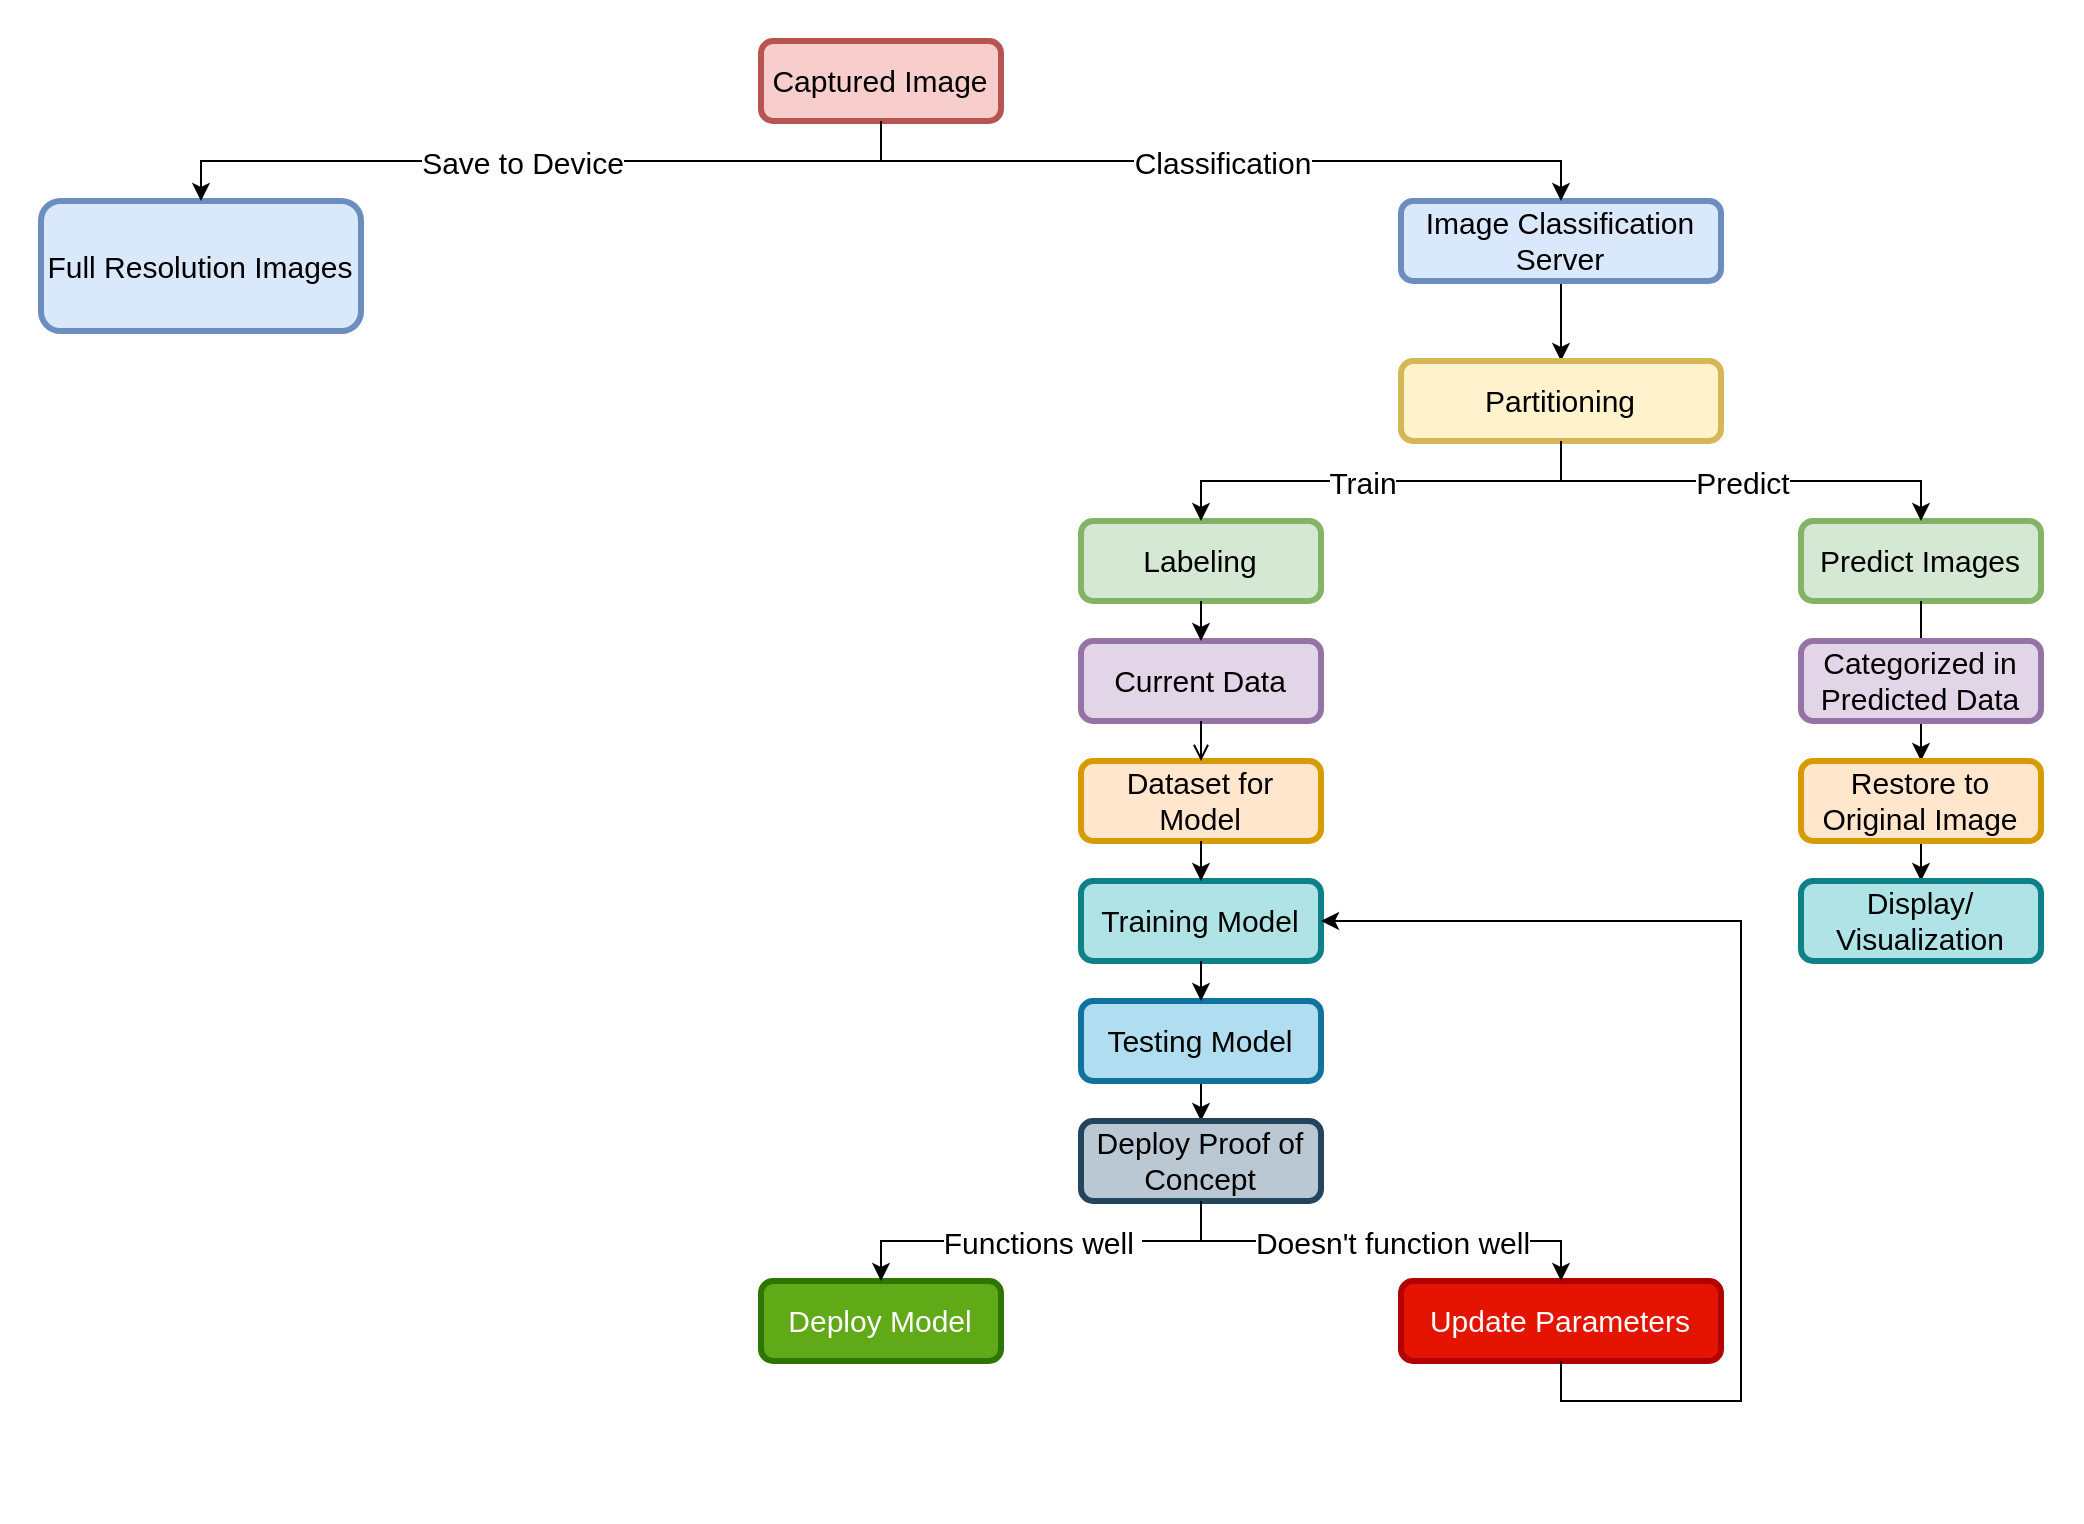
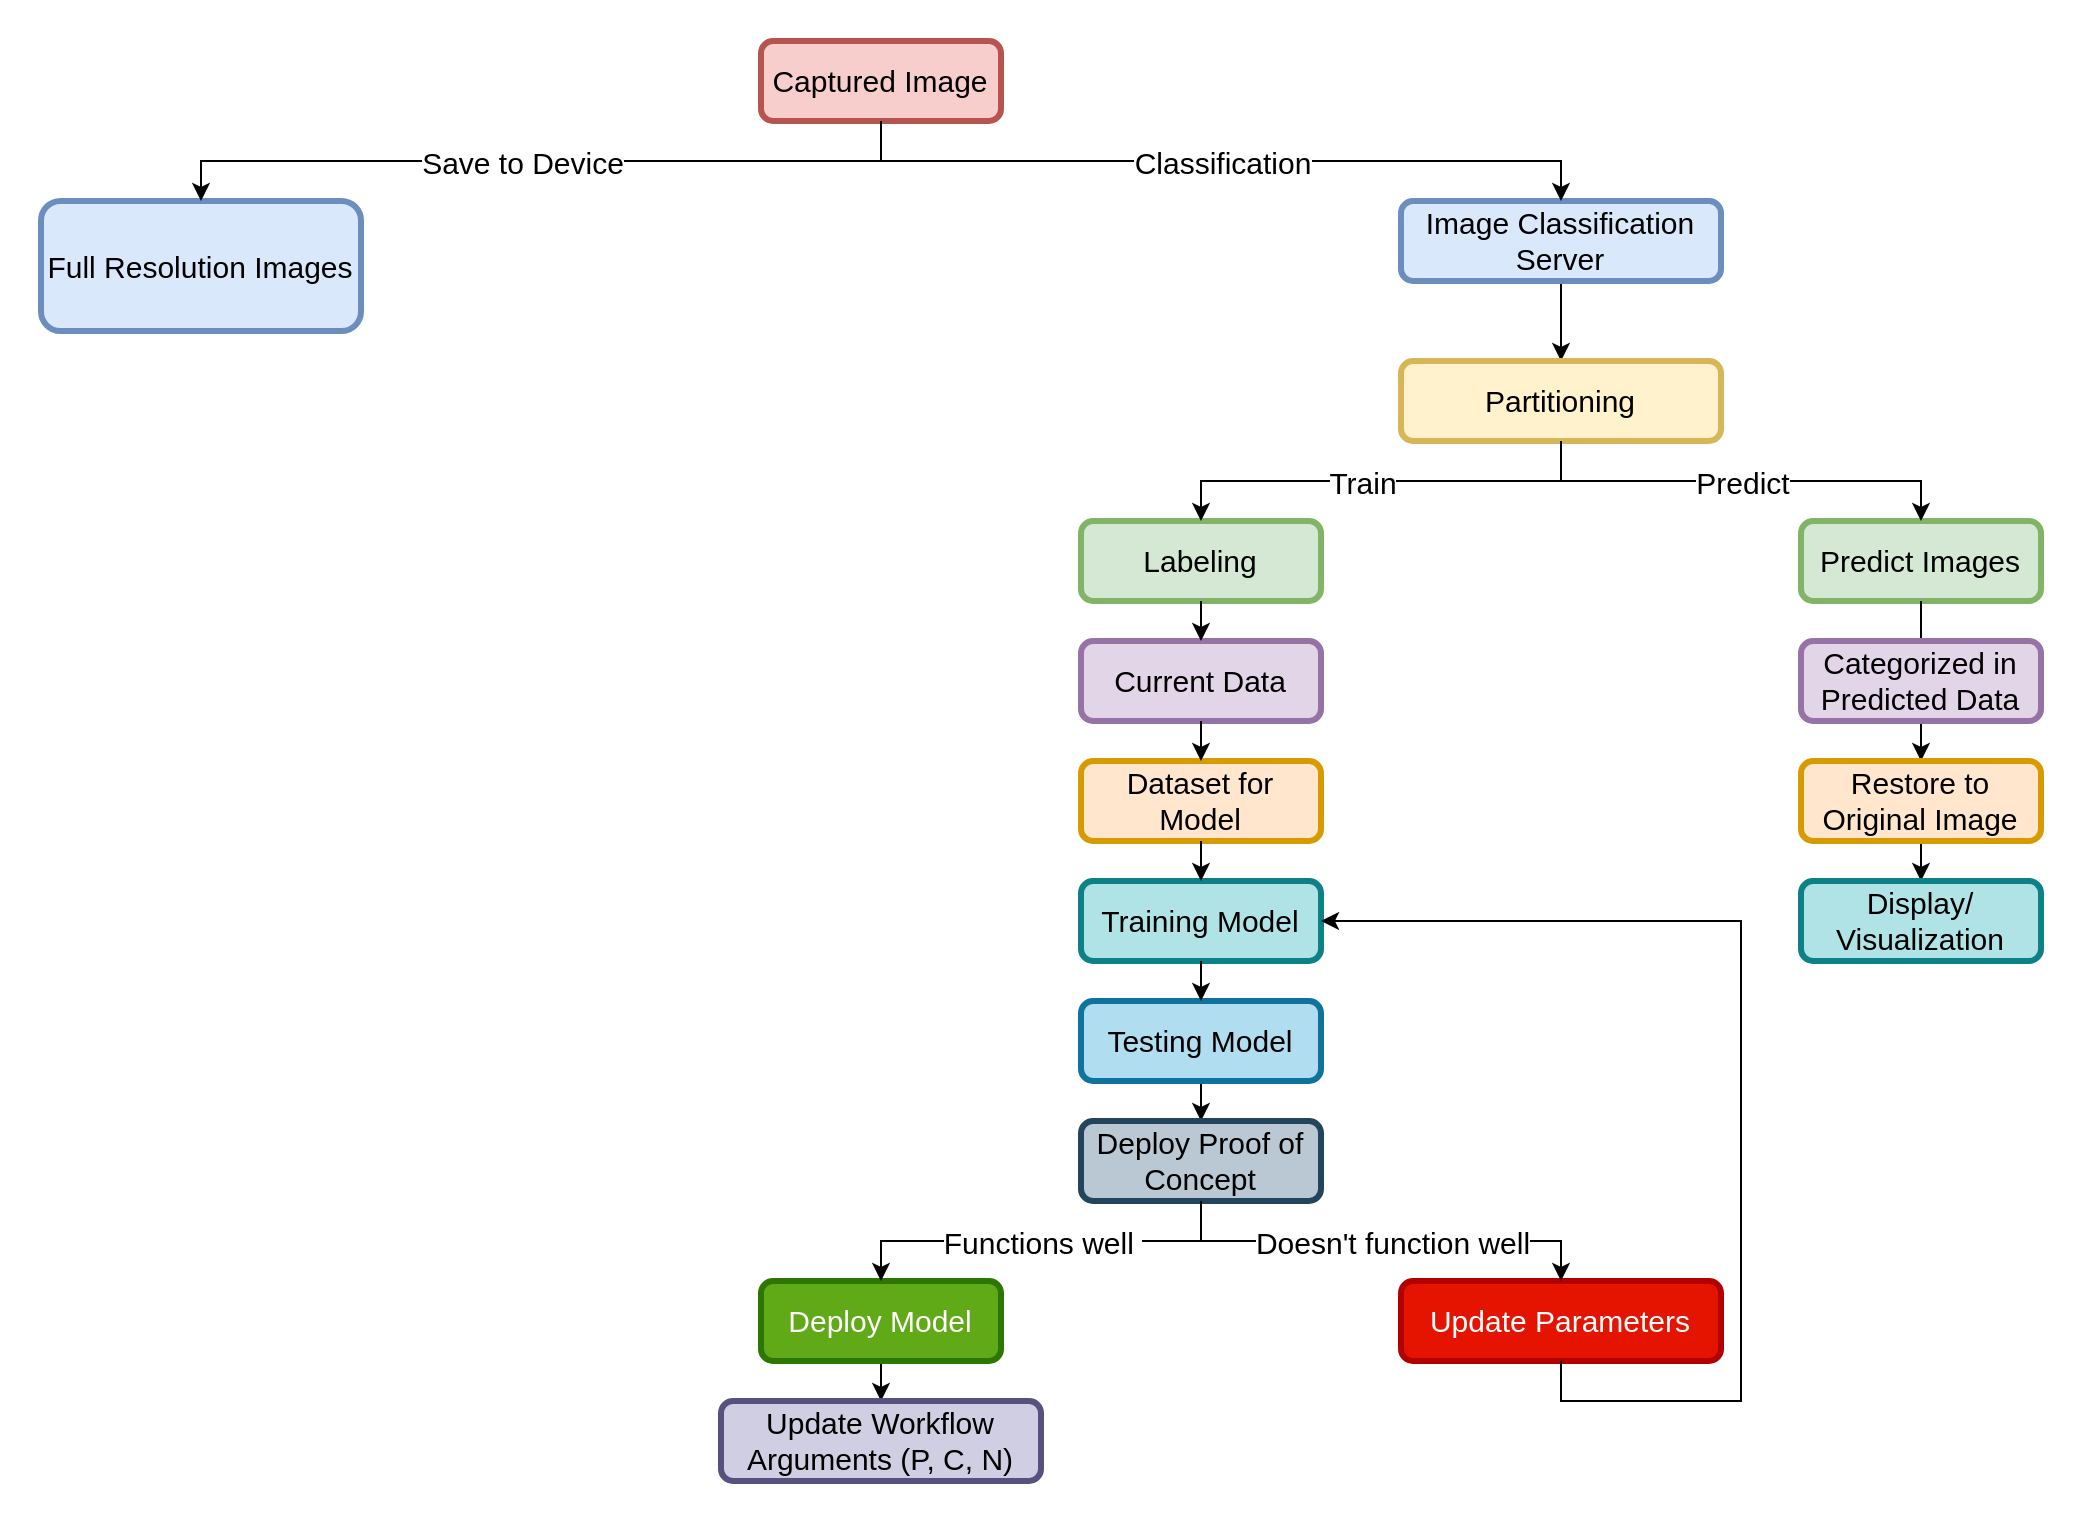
  <mxCell id="0" />
  <mxCell id="1" parent="0" />
  <mxCell id="2" value="&lt;span style=&quot;font-size: 15px;&quot;&gt;Captured Image&lt;/span&gt;" style="rounded=1;whiteSpace=wrap;html=1;fillColor=#f8cecc;strokeColor=#b85450;strokeWidth=3;" parent="1" vertex="1"><mxGeometry x="380" y="20" width="120" height="40" as="geometry" /></mxCell>
  <mxCell id="3" value="&lt;span style=&quot;font-size: 15px;&quot;&gt;Full Resolution Images&lt;/span&gt;" style="rounded=1;whiteSpace=wrap;html=1;fillColor=#dae8fc;strokeColor=#6c8ebf;strokeWidth=3;" parent="1" vertex="1"><mxGeometry x="20" y="100" width="160" height="65" as="geometry" /></mxCell>
  <mxCell id="4" value="" style="edgeStyle=orthogonalEdgeStyle;rounded=0;orthogonalLoop=1;jettySize=auto;html=1;fontSize=15;" parent="1" source="5" target="6" edge="1"><mxGeometry relative="1" as="geometry" /></mxCell>
  <mxCell id="5" value="&lt;span style=&quot;font-size: 15px;&quot;&gt;Image Classification Server&lt;/span&gt;" style="rounded=1;whiteSpace=wrap;html=1;fillColor=#dae8fc;strokeColor=#6c8ebf;strokeWidth=3;" parent="1" vertex="1"><mxGeometry x="700" y="100" width="160" height="40" as="geometry" /></mxCell>
  <mxCell id="6" value="&lt;span style=&quot;font-size: 15px;&quot;&gt;Partitioning&lt;/span&gt;" style="rounded=1;whiteSpace=wrap;html=1;fillColor=#fff2cc;strokeColor=#d6b656;strokeWidth=3;" parent="1" vertex="1"><mxGeometry x="700" y="180" width="160" height="40" as="geometry" /></mxCell>
  <mxCell id="7" value="&lt;span style=&quot;font-size: 15px;&quot;&gt;Labeling&lt;/span&gt;" style="rounded=1;whiteSpace=wrap;html=1;fillColor=#d5e8d4;strokeColor=#82b366;strokeWidth=3;" parent="1" vertex="1"><mxGeometry x="540" y="260" width="120" height="40" as="geometry" /></mxCell>
  <mxCell id="8" value="" style="edgeStyle=orthogonalEdgeStyle;rounded=0;orthogonalLoop=1;jettySize=auto;html=1;fontSize=15;startArrow=none;" parent="1" source="33" target="30" edge="1"><mxGeometry relative="1" as="geometry" /></mxCell>
  <mxCell id="9" value="&lt;span style=&quot;font-size: 15px;&quot;&gt;Predict Images&lt;/span&gt;" style="rounded=1;whiteSpace=wrap;html=1;fillColor=#d5e8d4;strokeColor=#82b366;strokeWidth=3;" parent="1" vertex="1"><mxGeometry x="900" y="260" width="120" height="40" as="geometry" /></mxCell>
  <mxCell id="10" value="&lt;span style=&quot;font-size: 15px;&quot;&gt;Current Data&lt;/span&gt;" style="rounded=1;whiteSpace=wrap;html=1;fillColor=#e1d5e7;strokeColor=#9673a6;strokeWidth=3;" parent="1" vertex="1"><mxGeometry x="540" y="320" width="120" height="40" as="geometry" /></mxCell>
  <mxCell id="11" value="&lt;span style=&quot;font-size: 15px;&quot;&gt;Dataset for Model&lt;/span&gt;" style="rounded=1;whiteSpace=wrap;html=1;fillColor=#ffe6cc;strokeColor=#d79b00;strokeWidth=3;" parent="1" vertex="1"><mxGeometry x="540" y="380" width="120" height="40" as="geometry" /></mxCell>
  <mxCell id="12" value="&lt;span style=&quot;font-size: 15px;&quot;&gt;Training Model&lt;/span&gt;" style="rounded=1;whiteSpace=wrap;html=1;fillColor=#b0e3e6;strokeColor=#0e8088;strokeWidth=3;" parent="1" vertex="1"><mxGeometry x="540" y="440" width="120" height="40" as="geometry" /></mxCell>
  <mxCell id="13" value="" style="edgeStyle=orthogonalEdgeStyle;rounded=0;orthogonalLoop=1;jettySize=auto;html=1;fontSize=15;" parent="1" source="14" target="15" edge="1"><mxGeometry relative="1" as="geometry" /></mxCell>
  <mxCell id="14" value="&lt;span style=&quot;font-size: 15px;&quot;&gt;Testing Model&lt;/span&gt;" style="rounded=1;whiteSpace=wrap;html=1;fillColor=#b1ddf0;strokeColor=#10739e;strokeWidth=3;" parent="1" vertex="1"><mxGeometry x="540" y="500" width="120" height="40" as="geometry" /></mxCell>
  <mxCell id="15" value="&lt;span style=&quot;font-size: 15px;&quot;&gt;Deploy Proof of Concept&lt;/span&gt;" style="rounded=1;whiteSpace=wrap;html=1;fillColor=#bac8d3;strokeColor=#23445d;strokeWidth=3;" parent="1" vertex="1"><mxGeometry x="540" y="560" width="120" height="40" as="geometry" /></mxCell>
+ <mxCell id="16" value="" style="edgeStyle=orthogonalEdgeStyle;rounded=0;orthogonalLoop=1;jettySize=auto;html=1;fontSize=15;" parent="1" source="17" target="18" edge="1"><mxGeometry relative="1" as="geometry" /></mxCell>
  <mxCell id="17" value="&lt;span style=&quot;font-size: 15px;&quot;&gt;Deploy Model&lt;/span&gt;" style="rounded=1;whiteSpace=wrap;html=1;fillColor=#60a917;strokeColor=#2D7600;strokeWidth=3;fontColor=#ffffff;" parent="1" vertex="1"><mxGeometry x="380" y="640" width="120" height="40" as="geometry" /></mxCell>
+ <mxCell id="18" value="&lt;span style=&quot;font-size: 15px;&quot;&gt;Update Workflow Arguments (P, C, N)&lt;/span&gt;" style="rounded=1;whiteSpace=wrap;html=1;fillColor=#d0cee2;strokeColor=#56517e;strokeWidth=3;" parent="1" vertex="1"><mxGeometry x="360" y="700" width="160" height="40" as="geometry" /></mxCell>
  <mxCell id="19" value="&lt;span style=&quot;font-size: 15px;&quot;&gt;Update Parameters&lt;/span&gt;" style="rounded=1;whiteSpace=wrap;html=1;fillColor=#e51400;strokeColor=#B20000;strokeWidth=3;fontColor=#ffffff;" parent="1" vertex="1"><mxGeometry x="700" y="640" width="160" height="40" as="geometry" /></mxCell>
  <mxCell id="20" value="" style="endArrow=classic;html=1;rounded=0;fontSize=15;exitX=0.5;exitY=1;exitDx=0;exitDy=0;entryX=0.5;entryY=0;entryDx=0;entryDy=0;" parent="1" source="7" target="10" edge="1"><mxGeometry width="50" height="50" relative="1" as="geometry"><mxPoint x="600" y="350" as="sourcePoint" /><mxPoint x="650" y="300" as="targetPoint" /></mxGeometry></mxCell>
- <mxCell id="21" value="" style="endArrow=open;html=1;rounded=0;fontSize=15;exitX=0.5;exitY=1;exitDx=0;exitDy=0;entryX=0.5;entryY=0;entryDx=0;entryDy=0;" parent="1" source="10" target="11" edge="1"><mxGeometry width="50" height="50" relative="1" as="geometry"><mxPoint x="610" y="310" as="sourcePoint" /><mxPoint x="610" y="330" as="targetPoint" /></mxGeometry></mxCell>
+ <mxCell id="21" value="" style="endArrow=classic;html=1;rounded=0;fontSize=15;exitX=0.5;exitY=1;exitDx=0;exitDy=0;entryX=0.5;entryY=0;entryDx=0;entryDy=0;" parent="1" source="10" target="11" edge="1"><mxGeometry width="50" height="50" relative="1" as="geometry"><mxPoint x="610" y="310" as="sourcePoint" /><mxPoint x="610" y="330" as="targetPoint" /></mxGeometry></mxCell>
  <mxCell id="22" value="" style="endArrow=classic;html=1;rounded=0;fontSize=15;exitX=0.5;exitY=1;exitDx=0;exitDy=0;entryX=0.5;entryY=0;entryDx=0;entryDy=0;" parent="1" source="11" target="12" edge="1"><mxGeometry width="50" height="50" relative="1" as="geometry"><mxPoint x="620" y="320" as="sourcePoint" /><mxPoint x="620" y="340" as="targetPoint" /></mxGeometry></mxCell>
  <mxCell id="23" value="" style="endArrow=classic;html=1;rounded=0;fontSize=15;exitX=0.5;exitY=1;exitDx=0;exitDy=0;entryX=0.5;entryY=0;entryDx=0;entryDy=0;" parent="1" source="12" target="14" edge="1"><mxGeometry width="50" height="50" relative="1" as="geometry"><mxPoint x="630" y="330" as="sourcePoint" /><mxPoint x="630" y="350" as="targetPoint" /></mxGeometry></mxCell>
  <mxCell id="24" value="" style="endArrow=classic;html=1;rounded=0;fontSize=15;exitX=0.5;exitY=1;exitDx=0;exitDy=0;entryX=0.5;entryY=0;entryDx=0;entryDy=0;" parent="1" source="15" target="17" edge="1"><mxGeometry relative="1" as="geometry"><mxPoint x="580" y="610" as="sourcePoint" /><mxPoint x="680" y="610" as="targetPoint" /><Array as="points"><mxPoint x="600" y="620" /><mxPoint x="440" y="620" /></Array></mxGeometry></mxCell>
  <mxCell id="25" value="Functions well&amp;nbsp;" style="edgeLabel;resizable=0;html=1;align=center;verticalAlign=middle;strokeWidth=3;fontSize=15;" parent="24" connectable="0" vertex="1"><mxGeometry relative="1" as="geometry"><mxPoint as="offset" /></mxGeometry></mxCell>
  <mxCell id="26" value="" style="endArrow=classic;html=1;rounded=0;fontSize=15;entryX=0.5;entryY=0;entryDx=0;entryDy=0;" parent="1" target="19" edge="1"><mxGeometry relative="1" as="geometry"><mxPoint x="600" y="620" as="sourcePoint" /><mxPoint x="680" y="610" as="targetPoint" /><Array as="points"><mxPoint x="780" y="620" /></Array></mxGeometry></mxCell>
  <mxCell id="27" value="Doesn't function well" style="edgeLabel;resizable=0;html=1;align=center;verticalAlign=middle;strokeWidth=3;fontSize=15;" parent="26" connectable="0" vertex="1"><mxGeometry relative="1" as="geometry"><mxPoint x="-5" as="offset" /></mxGeometry></mxCell>
  <mxCell id="28" value="" style="endArrow=classic;html=1;rounded=0;fontSize=15;exitX=0.5;exitY=1;exitDx=0;exitDy=0;entryX=1;entryY=0.5;entryDx=0;entryDy=0;" parent="1" source="19" target="12" edge="1"><mxGeometry width="50" height="50" relative="1" as="geometry"><mxPoint x="600" y="630" as="sourcePoint" /><mxPoint x="650" y="580" as="targetPoint" /><Array as="points"><mxPoint x="780" y="700" /><mxPoint x="870" y="700" /><mxPoint x="870" y="460" /></Array></mxGeometry></mxCell>
  <mxCell id="29" value="" style="edgeStyle=orthogonalEdgeStyle;rounded=0;orthogonalLoop=1;jettySize=auto;html=1;fontSize=15;" parent="1" source="30" target="31" edge="1"><mxGeometry relative="1" as="geometry" /></mxCell>
  <mxCell id="30" value="&lt;span style=&quot;font-size: 15px;&quot;&gt;Restore to Original Image&lt;/span&gt;" style="rounded=1;whiteSpace=wrap;html=1;fillColor=#ffe6cc;strokeColor=#d79b00;strokeWidth=3;" parent="1" vertex="1"><mxGeometry x="900" y="380" width="120" height="40" as="geometry" /></mxCell>
  <mxCell id="31" value="&lt;span style=&quot;font-size: 15px;&quot;&gt;Display/ Visualization&lt;/span&gt;" style="rounded=1;whiteSpace=wrap;html=1;fillColor=#b0e3e6;strokeColor=#0e8088;strokeWidth=3;" parent="1" vertex="1"><mxGeometry x="900" y="440" width="120" height="40" as="geometry" /></mxCell>
  <mxCell id="32" value="" style="edgeStyle=orthogonalEdgeStyle;rounded=0;orthogonalLoop=1;jettySize=auto;html=1;fontSize=15;endArrow=none;" parent="1" source="9" target="33" edge="1"><mxGeometry relative="1" as="geometry"><mxPoint x="960" y="300" as="sourcePoint" /><mxPoint x="960" y="380" as="targetPoint" /></mxGeometry></mxCell>
  <mxCell id="33" value="&lt;span style=&quot;font-size: 15px;&quot;&gt;Categorized in Predicted Data&lt;/span&gt;" style="rounded=1;whiteSpace=wrap;html=1;fillColor=#e1d5e7;strokeColor=#9673a6;strokeWidth=3;" parent="1" vertex="1"><mxGeometry x="900" y="320" width="120" height="40" as="geometry" /></mxCell>
  <mxCell id="34" value="" style="endArrow=classic;html=1;rounded=0;fontSize=15;exitX=0.5;exitY=1;exitDx=0;exitDy=0;entryX=0.5;entryY=0;entryDx=0;entryDy=0;" parent="1" source="6" target="9" edge="1"><mxGeometry relative="1" as="geometry"><mxPoint x="740" y="450" as="sourcePoint" /><mxPoint x="840" y="450" as="targetPoint" /><Array as="points"><mxPoint x="780" y="240" /><mxPoint x="960" y="240" /></Array></mxGeometry></mxCell>
  <mxCell id="35" value="Predict" style="edgeLabel;resizable=0;html=1;align=center;verticalAlign=middle;strokeWidth=3;fontSize=15;" parent="34" connectable="0" vertex="1"><mxGeometry relative="1" as="geometry" /></mxCell>
  <mxCell id="36" value="" style="endArrow=classic;html=1;rounded=0;fontSize=15;entryX=0.5;entryY=0;entryDx=0;entryDy=0;" parent="1" target="7" edge="1"><mxGeometry relative="1" as="geometry"><mxPoint x="780" y="240" as="sourcePoint" /><mxPoint x="840" y="450" as="targetPoint" /><Array as="points"><mxPoint x="600" y="240" /></Array></mxGeometry></mxCell>
  <mxCell id="37" value="Train" style="edgeLabel;resizable=0;html=1;align=center;verticalAlign=middle;strokeWidth=3;fontSize=15;" parent="36" connectable="0" vertex="1"><mxGeometry relative="1" as="geometry" /></mxCell>
  <mxCell id="38" value="" style="endArrow=classic;html=1;rounded=0;fontSize=15;exitX=0.5;exitY=1;exitDx=0;exitDy=0;" parent="1" source="2" edge="1"><mxGeometry relative="1" as="geometry"><mxPoint x="440" y="80" as="sourcePoint" /><mxPoint x="780" y="100" as="targetPoint" /><Array as="points"><mxPoint x="440" y="80" /><mxPoint x="780" y="80" /></Array></mxGeometry></mxCell>
  <mxCell id="39" value="Classification" style="edgeLabel;resizable=0;html=1;align=center;verticalAlign=middle;strokeWidth=3;fontSize=15;" parent="38" connectable="0" vertex="1"><mxGeometry relative="1" as="geometry" /></mxCell>
  <mxCell id="40" value="" style="endArrow=classic;html=1;rounded=0;fontSize=15;entryX=0.5;entryY=0;entryDx=0;entryDy=0;" parent="1" target="3" edge="1"><mxGeometry relative="1" as="geometry"><mxPoint x="440" y="80" as="sourcePoint" /><mxPoint x="170" y="200" as="targetPoint" /><Array as="points"><mxPoint x="100" y="80" /></Array></mxGeometry></mxCell>
  <mxCell id="41" value="Save to Device" style="edgeLabel;resizable=0;html=1;align=center;verticalAlign=middle;strokeWidth=3;fontSize=15;" parent="40" connectable="0" vertex="1"><mxGeometry relative="1" as="geometry" /></mxCell>
